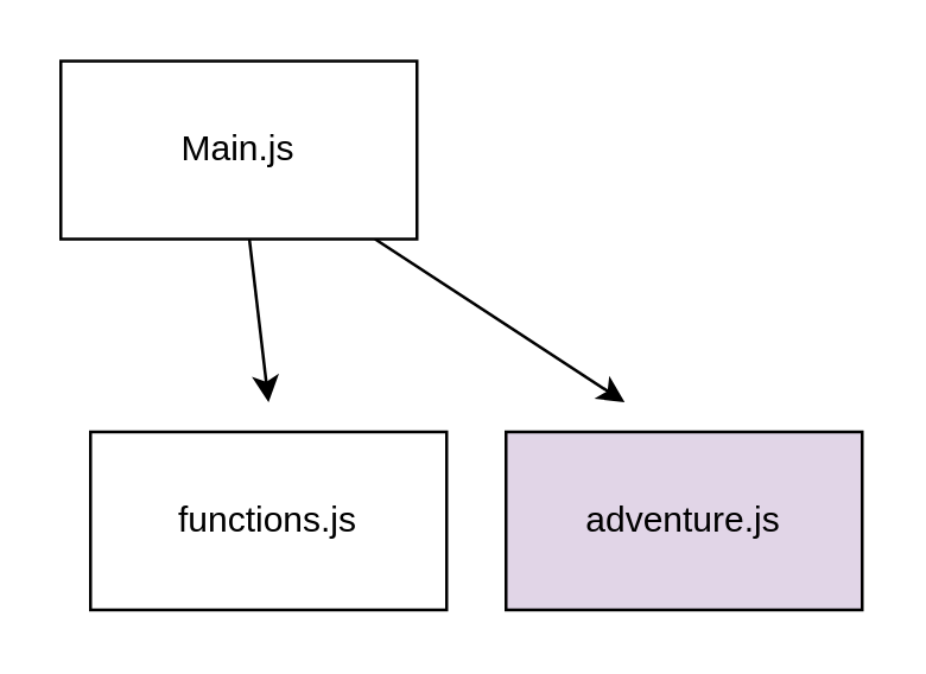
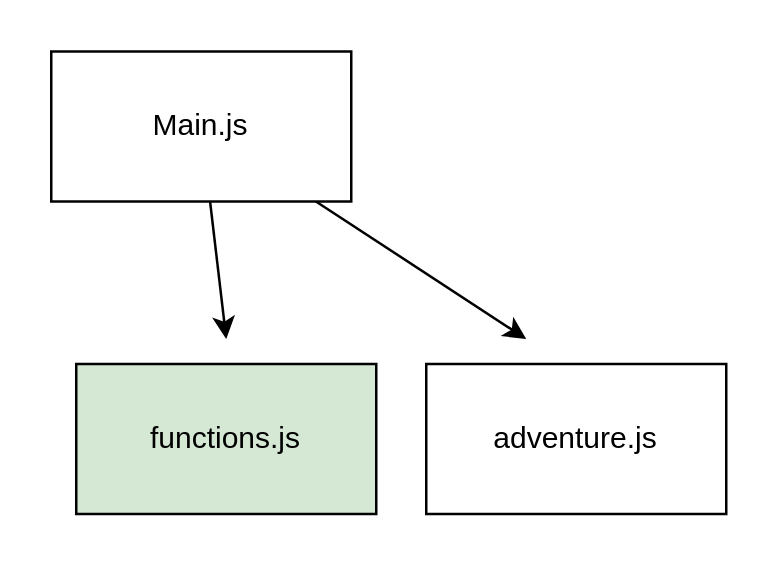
  <mxCell id="0" />
  <mxCell id="1" parent="0" />
  <mxCell id="2" style="edgeStyle=none;html=1;" edge="1" parent="1" source="4"><mxGeometry relative="1" as="geometry"><mxPoint x="210" y="135" as="targetPoint" /></mxGeometry></mxCell>
  <mxCell id="3" style="edgeStyle=none;html=1;" edge="1" parent="1" source="4"><mxGeometry relative="1" as="geometry"><mxPoint x="90" y="135" as="targetPoint" /></mxGeometry></mxCell>
  <mxCell id="4" value="Main.js" style="whiteSpace=wrap;html=1;" vertex="1" parent="1"><mxGeometry x="20" y="20" width="120" height="60" as="geometry" /></mxCell>
- <mxCell id="5" value="adventure.js&lt;br&gt;" style="whiteSpace=wrap;html=1;fillColor=#e1d5e7;" vertex="1" parent="1"><mxGeometry x="170" y="145" width="120" height="60" as="geometry" /></mxCell>
- <mxCell id="6" value="functions.js" style="whiteSpace=wrap;html=1;" vertex="1" parent="1"><mxGeometry x="30" y="145" width="120" height="60" as="geometry" /></mxCell>
+ <mxCell id="5" value="adventure.js&lt;br&gt;" style="whiteSpace=wrap;html=1;" vertex="1" parent="1"><mxGeometry x="170" y="145" width="120" height="60" as="geometry" /></mxCell>
+ <mxCell id="6" value="functions.js" style="whiteSpace=wrap;html=1;fillColor=#d5e8d4;" vertex="1" parent="1"><mxGeometry x="30" y="145" width="120" height="60" as="geometry" /></mxCell>
